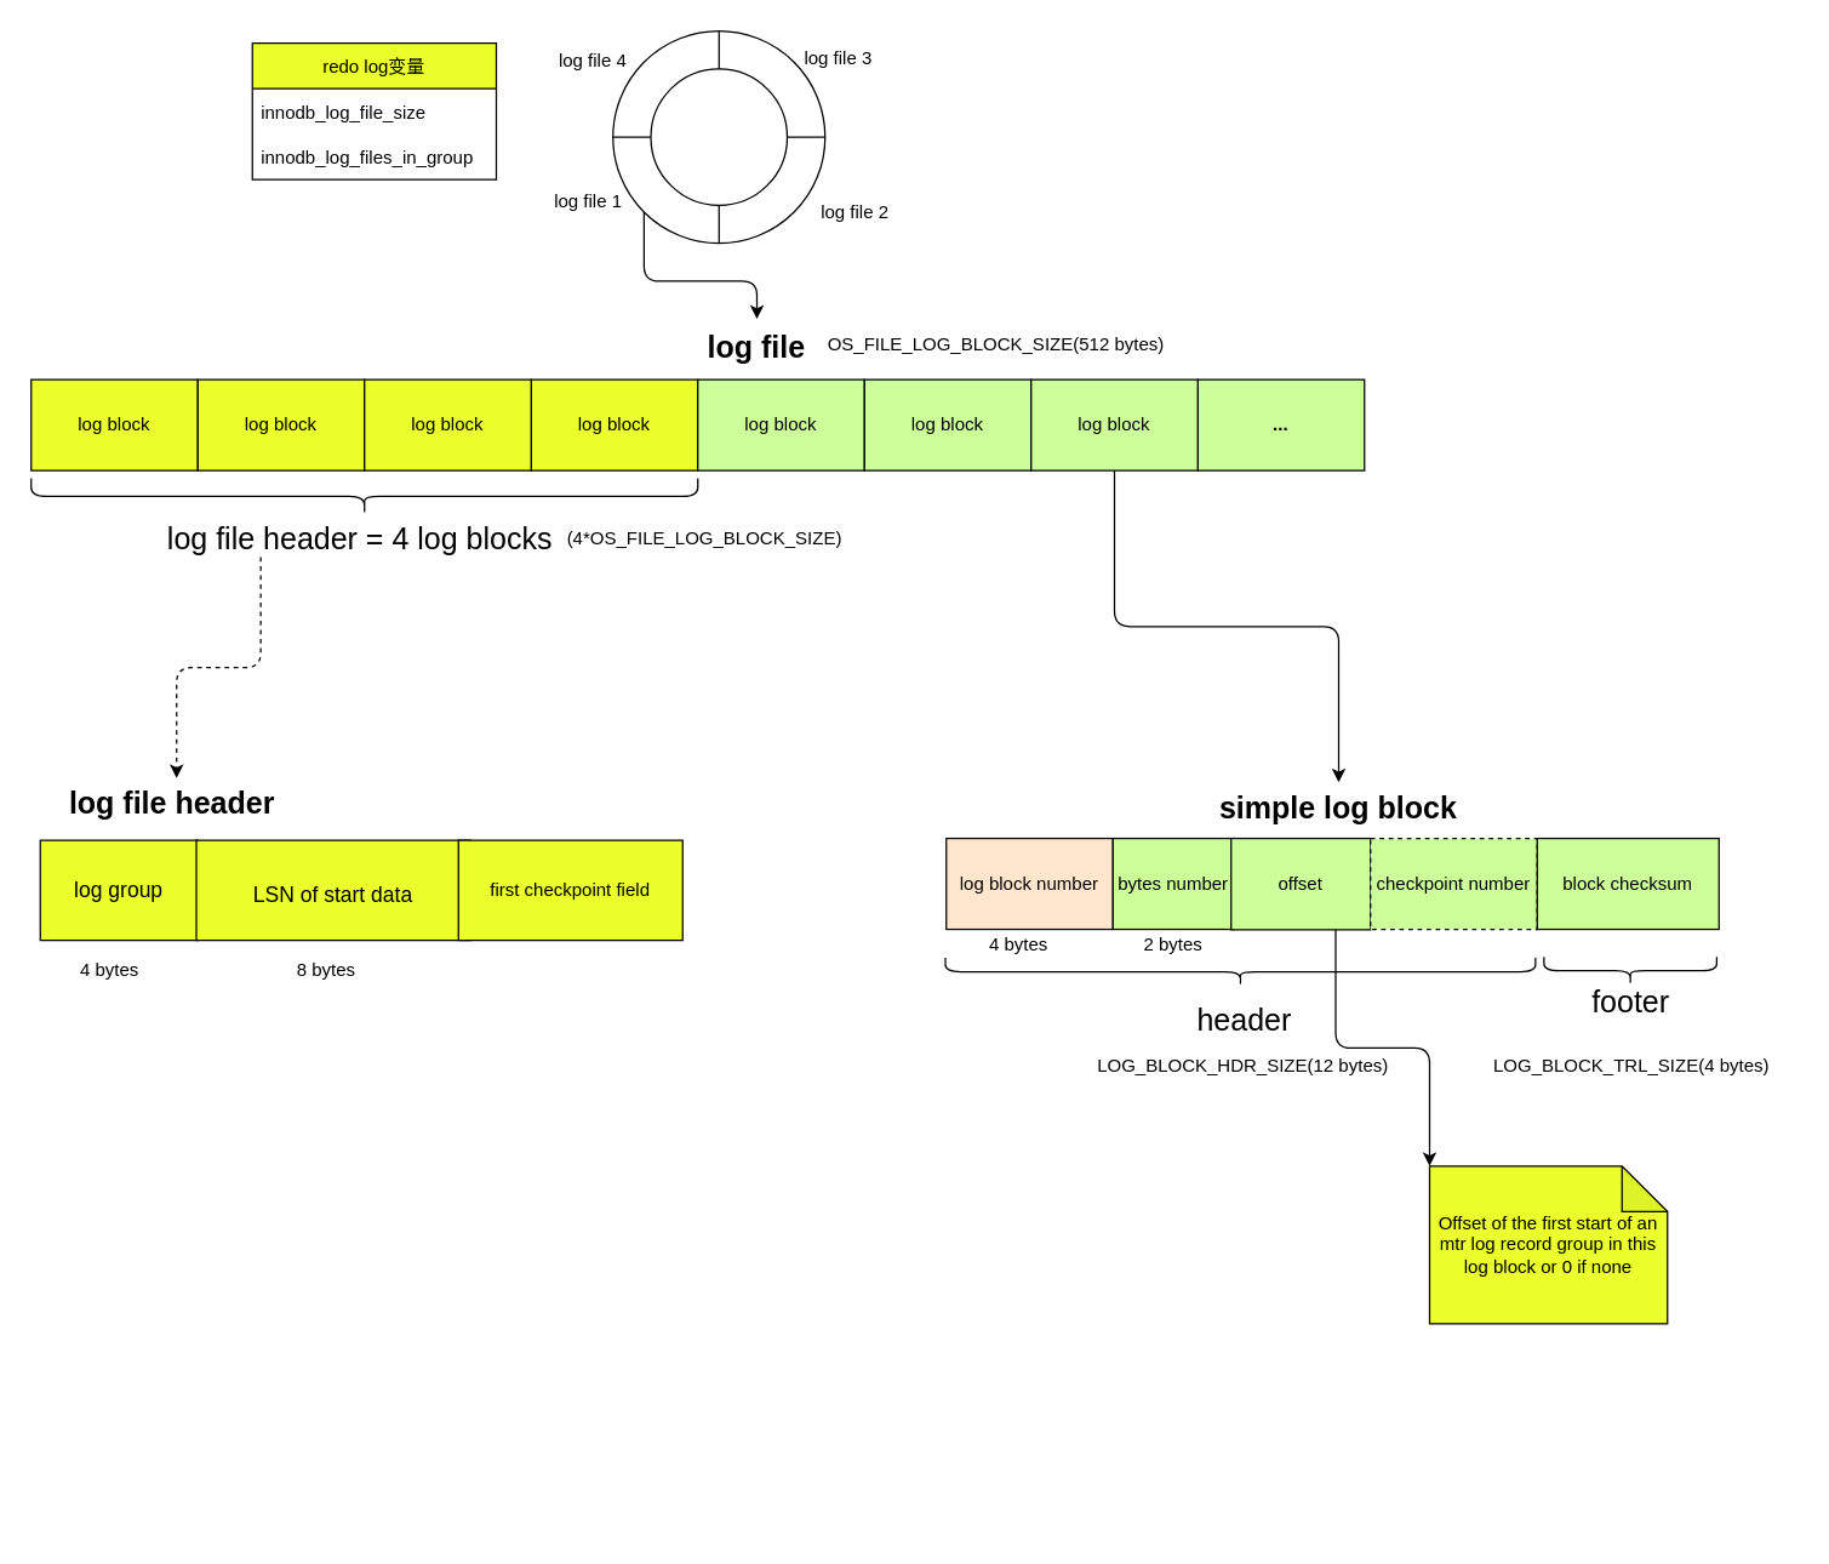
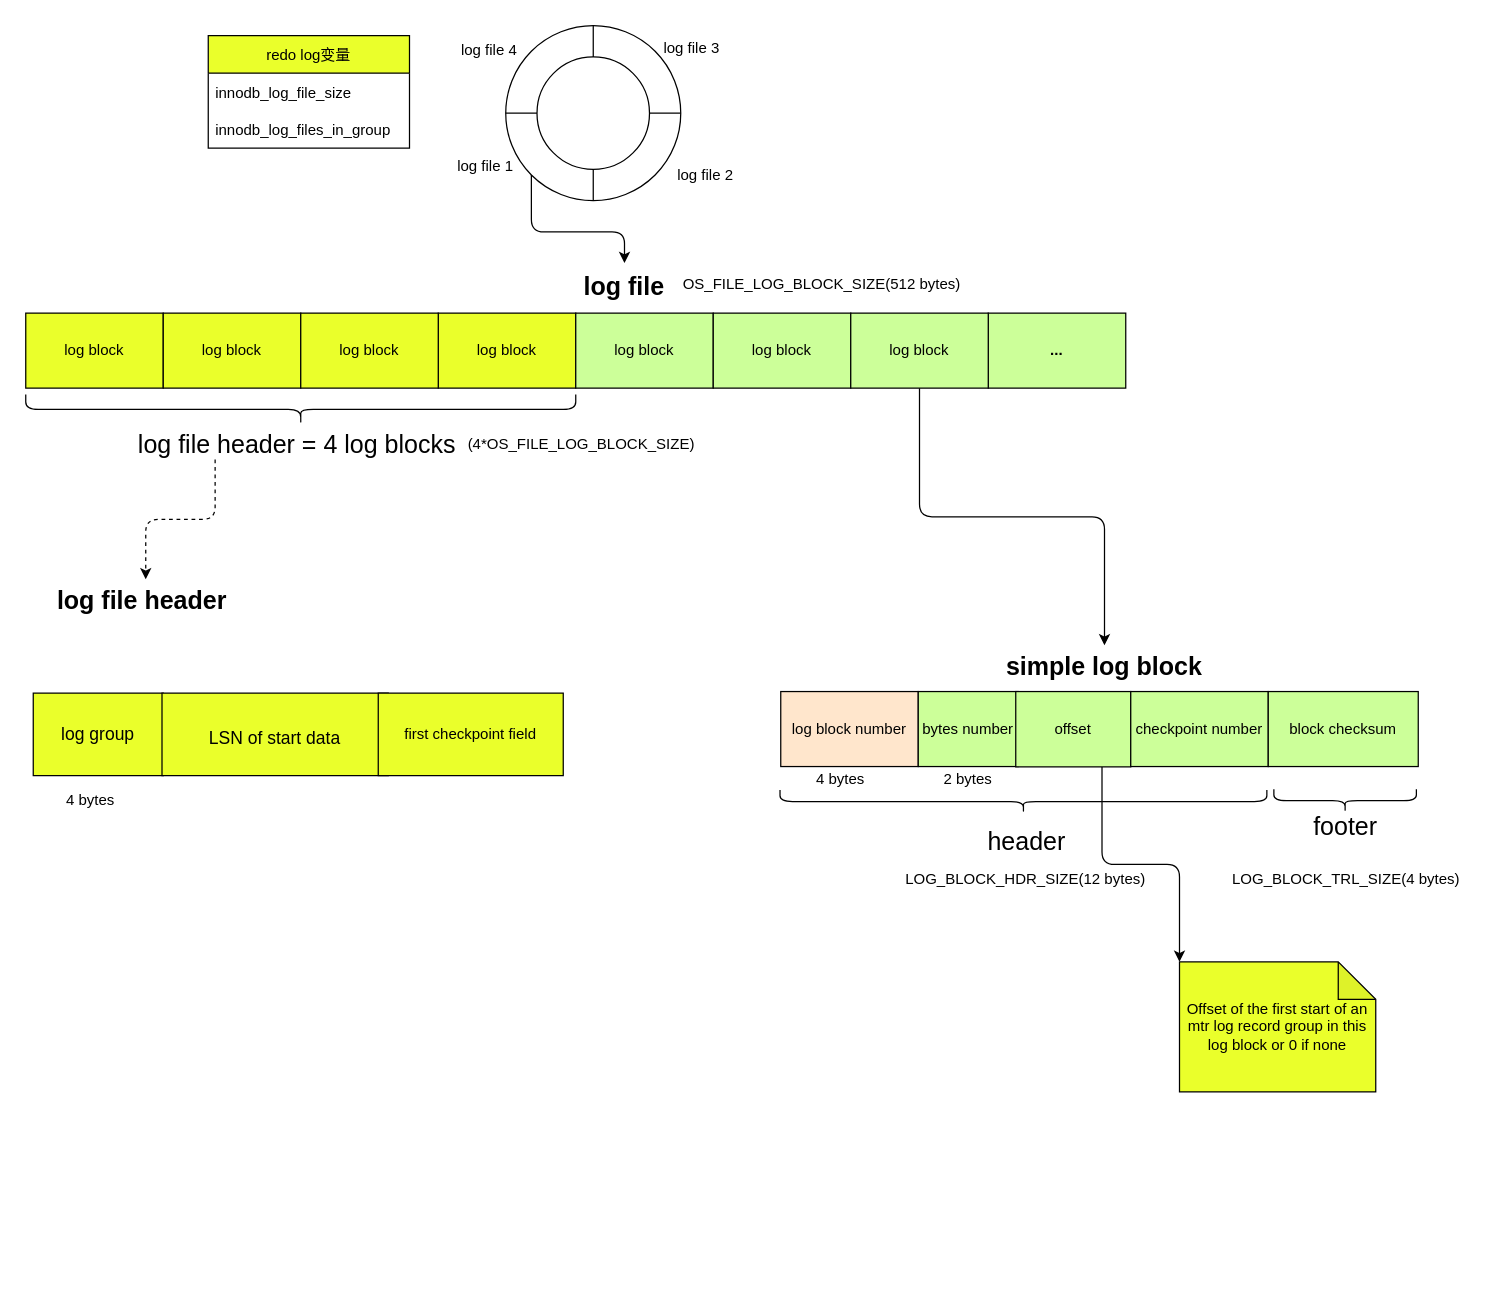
  <mxCell id="0" />
  <mxCell id="1" parent="0" />
  <mxCell id="2" value="" style="group" vertex="1" connectable="0" parent="1"><mxGeometry x="404" y="20" width="140" height="140" as="geometry" /></mxCell>
  <mxCell id="3" value="" style="ellipse;whiteSpace=wrap;html=1;aspect=fixed;" vertex="1" parent="2"><mxGeometry width="140" height="140" as="geometry" /></mxCell>
  <mxCell id="4" style="edgeStyle=orthogonalEdgeStyle;rounded=0;orthogonalLoop=1;jettySize=auto;html=1;exitX=0.5;exitY=0;exitDx=0;exitDy=0;entryX=0.5;entryY=0;entryDx=0;entryDy=0;endArrow=none;endFill=0;" edge="1" parent="2" source="8" target="3"><mxGeometry relative="1" as="geometry" /></mxCell>
  <mxCell id="5" style="edgeStyle=orthogonalEdgeStyle;rounded=0;orthogonalLoop=1;jettySize=auto;html=1;exitX=1;exitY=0.5;exitDx=0;exitDy=0;endArrow=none;endFill=0;" edge="1" parent="2" source="8"><mxGeometry relative="1" as="geometry"><mxPoint x="140" y="70" as="targetPoint" /></mxGeometry></mxCell>
  <mxCell id="6" style="edgeStyle=orthogonalEdgeStyle;rounded=0;orthogonalLoop=1;jettySize=auto;html=1;exitX=0.5;exitY=1;exitDx=0;exitDy=0;entryX=0.5;entryY=1;entryDx=0;entryDy=0;endArrow=none;endFill=0;" edge="1" parent="2" source="8" target="3"><mxGeometry relative="1" as="geometry" /></mxCell>
  <mxCell id="7" style="edgeStyle=orthogonalEdgeStyle;rounded=0;orthogonalLoop=1;jettySize=auto;html=1;exitX=0;exitY=0.5;exitDx=0;exitDy=0;entryX=0;entryY=0.5;entryDx=0;entryDy=0;endArrow=none;endFill=0;" edge="1" parent="2" source="8" target="3"><mxGeometry relative="1" as="geometry" /></mxCell>
  <mxCell id="8" value="" style="ellipse;whiteSpace=wrap;html=1;aspect=fixed;" vertex="1" parent="2"><mxGeometry x="25" y="25" width="90" height="90" as="geometry" /></mxCell>
  <mxCell id="9" value="" style="group;fillColor=#CCFF99;" vertex="1" connectable="0" parent="1"><mxGeometry x="20" y="250" width="880" height="60" as="geometry" /></mxCell>
  <mxCell id="10" value="log block" style="rounded=0;whiteSpace=wrap;html=1;fillColor=#EAFF2B;" vertex="1" parent="9"><mxGeometry width="110" height="60" as="geometry" /></mxCell>
  <mxCell id="11" value="&lt;span&gt;log block&lt;/span&gt;" style="rounded=0;whiteSpace=wrap;html=1;fillColor=#EAFF2B;" vertex="1" parent="9"><mxGeometry x="110" width="110" height="60" as="geometry" /></mxCell>
  <mxCell id="12" value="&lt;span style=&quot;font-weight: 400&quot;&gt;log block&lt;/span&gt;" style="rounded=0;whiteSpace=wrap;html=1;fillColor=#EAFF2B;fontStyle=1" vertex="1" parent="9"><mxGeometry x="330" width="110" height="60" as="geometry" /></mxCell>
  <mxCell id="13" value="&lt;span&gt;log block&lt;/span&gt;" style="rounded=0;whiteSpace=wrap;html=1;fillColor=#EAFF2B;" vertex="1" parent="9"><mxGeometry x="220" width="110" height="60" as="geometry" /></mxCell>
  <mxCell id="14" value="&lt;span&gt;log block&lt;/span&gt;" style="rounded=0;whiteSpace=wrap;html=1;fillColor=#CCFF99;" vertex="1" parent="9"><mxGeometry x="440" width="110" height="60" as="geometry" /></mxCell>
  <mxCell id="15" value="&lt;span&gt;log block&lt;/span&gt;" style="rounded=0;whiteSpace=wrap;html=1;fillColor=#CCFF99;" vertex="1" parent="9"><mxGeometry x="550" width="110" height="60" as="geometry" /></mxCell>
  <mxCell id="16" value="..." style="rounded=0;whiteSpace=wrap;html=1;fillColor=#CCFF99;fontStyle=1" vertex="1" parent="9"><mxGeometry x="770" width="110" height="60" as="geometry" /></mxCell>
  <mxCell id="17" value="&lt;span&gt;log block&lt;/span&gt;" style="rounded=0;whiteSpace=wrap;html=1;fillColor=#CCFF99;" vertex="1" parent="9"><mxGeometry x="660" width="110" height="60" as="geometry" /></mxCell>
  <mxCell id="18" style="edgeStyle=orthogonalEdgeStyle;rounded=1;orthogonalLoop=1;jettySize=auto;html=1;exitX=0;exitY=1;exitDx=0;exitDy=0;entryX=0.5;entryY=0;entryDx=0;entryDy=0;endArrow=classic;endFill=1;" edge="1" parent="1" source="3" target="19"><mxGeometry relative="1" as="geometry" /></mxCell>
  <mxCell id="19" value="log file" style="text;html=1;strokeColor=none;fillColor=none;align=center;verticalAlign=middle;whiteSpace=wrap;rounded=0;fontSize=20;fontStyle=1" vertex="1" parent="1"><mxGeometry x="454" y="210" width="90" height="35" as="geometry" /></mxCell>
  <mxCell id="20" value="log group" style="rounded=0;whiteSpace=wrap;html=1;fontSize=14;fillColor=#EAFF2B;" vertex="1" parent="1"><mxGeometry x="26" y="554" width="104" height="66" as="geometry" /></mxCell>
  <mxCell id="21" value="&lt;font style=&quot;font-size: 14px&quot;&gt;LSN of start data&lt;/font&gt;" style="rounded=0;whiteSpace=wrap;html=1;fontSize=20;fillColor=#EAFF2B;" vertex="1" parent="1"><mxGeometry x="129" y="554" width="181" height="66" as="geometry" /></mxCell>
  <mxCell id="22" value="first checkpoint field" style="rounded=0;whiteSpace=wrap;html=1;fontSize=12;fillColor=#EAFF2B;" vertex="1" parent="1"><mxGeometry x="302" y="554" width="148" height="66" as="geometry" /></mxCell>
- <mxCell id="23" value="log file header&amp;nbsp;" style="text;html=1;strokeColor=none;fillColor=none;align=center;verticalAlign=middle;whiteSpace=wrap;rounded=0;fontSize=20;fontStyle=1" vertex="1" parent="1"><mxGeometry x="26" y="513" width="180" height="32" as="geometry" /></mxCell>
+ <mxCell id="23" value="log file header&amp;nbsp;" style="text;html=1;strokeColor=none;fillColor=none;align=center;verticalAlign=middle;whiteSpace=wrap;rounded=0;fontSize=20;fontStyle=1" vertex="1" parent="1"><mxGeometry x="26" y="463" width="180" height="32" as="geometry" /></mxCell>
  <mxCell id="24" value="&lt;span&gt;log block number&lt;/span&gt;" style="rounded=0;whiteSpace=wrap;html=1;fillColor=#ffe6cc;" vertex="1" parent="1"><mxGeometry x="624" y="552.74" width="110" height="60" as="geometry" /></mxCell>
  <mxCell id="25" value="bytes number" style="rounded=0;whiteSpace=wrap;html=1;fillColor=#CCFF99;" vertex="1" parent="1"><mxGeometry x="734" y="552.74" width="80" height="60" as="geometry" /></mxCell>
  <mxCell id="26" style="edgeStyle=orthogonalEdgeStyle;rounded=1;orthogonalLoop=1;jettySize=auto;html=1;exitX=0.75;exitY=1;exitDx=0;exitDy=0;fontSize=12;endArrow=classic;endFill=1;entryX=0;entryY=0;entryDx=0;entryDy=0;entryPerimeter=0;" edge="1" parent="1" source="27" target="54"><mxGeometry relative="1" as="geometry"><mxPoint x="963.5" y="764" as="targetPoint" /></mxGeometry></mxCell>
  <mxCell id="27" value="&lt;span&gt;offset&lt;/span&gt;" style="rounded=0;whiteSpace=wrap;html=1;fillColor=#CCFF99;" vertex="1" parent="1"><mxGeometry x="812" y="552.74" width="92" height="60.26" as="geometry" /></mxCell>
- <mxCell id="28" value="&lt;span&gt;checkpoint number&lt;/span&gt;" style="rounded=0;whiteSpace=wrap;html=1;fillColor=#CCFF99;dashed=1;" vertex="1" parent="1"><mxGeometry x="904" y="552.74" width="110" height="60" as="geometry" /></mxCell>
+ <mxCell id="28" value="&lt;span&gt;checkpoint number&lt;/span&gt;" style="rounded=0;whiteSpace=wrap;html=1;fillColor=#CCFF99;" vertex="1" parent="1"><mxGeometry x="904" y="552.74" width="110" height="60" as="geometry" /></mxCell>
  <mxCell id="29" value="&lt;span&gt;block checksum&lt;/span&gt;" style="rounded=0;whiteSpace=wrap;html=1;fillColor=#CCFF99;" vertex="1" parent="1"><mxGeometry x="1014" y="552.74" width="120" height="60" as="geometry" /></mxCell>
  <mxCell id="30" value="" style="group" vertex="1" connectable="0" parent="1"><mxGeometry x="20" y="315" width="546" height="54" as="geometry" /></mxCell>
  <mxCell id="31" value="" style="shape=curlyBracket;whiteSpace=wrap;html=1;rounded=1;fontSize=20;fillColor=#EAFF2B;rotation=-90;" vertex="1" parent="30"><mxGeometry x="208" y="-208" width="24" height="440" as="geometry" /></mxCell>
  <mxCell id="32" value="log file header = 4 log blocks&amp;nbsp;" style="text;html=1;strokeColor=none;fillColor=none;align=center;verticalAlign=middle;whiteSpace=wrap;rounded=0;fontSize=20;" vertex="1" parent="30"><mxGeometry x="83" y="26" width="274" height="26" as="geometry" /></mxCell>
  <mxCell id="33" value="(4*OS_FILE_LOG_BLOCK_SIZE)" style="text;whiteSpace=wrap;html=1;fontSize=12;" vertex="1" parent="30"><mxGeometry x="352" y="26" width="194" height="28" as="geometry" /></mxCell>
  <mxCell id="34" value="" style="group" vertex="1" connectable="0" parent="1"><mxGeometry x="62" y="800" width="640" height="210" as="geometry" /></mxCell>
  <mxCell id="35" value="header" style="text;html=1;strokeColor=none;fillColor=none;align=center;verticalAlign=middle;whiteSpace=wrap;rounded=0;fontSize=20;" vertex="1" parent="34"><mxGeometry x="650.023" y="-141.328" width="217.955" height="25.932" as="geometry" /></mxCell>
  <mxCell id="36" value="4 bytes" style="text;html=1;strokeColor=none;fillColor=none;align=center;verticalAlign=middle;whiteSpace=wrap;rounded=0;fontSize=12;" vertex="1" parent="34"><mxGeometry x="580" y="-192" width="60" height="30" as="geometry" /></mxCell>
  <mxCell id="37" value="" style="shape=curlyBracket;whiteSpace=wrap;html=1;rounded=1;fontSize=20;fillColor=#EAFF2B;rotation=-90;" vertex="1" parent="1"><mxGeometry x="1066.35" y="583" width="18.3" height="114" as="geometry" /></mxCell>
  <mxCell id="38" value="footer" style="text;html=1;strokeColor=none;fillColor=none;align=center;verticalAlign=middle;whiteSpace=wrap;rounded=0;fontSize=20;" vertex="1" parent="1"><mxGeometry x="966.523" y="646.742" width="217.955" height="25.932" as="geometry" /></mxCell>
  <mxCell id="39" value="simple log block" style="text;html=1;strokeColor=none;fillColor=none;align=center;verticalAlign=middle;whiteSpace=wrap;rounded=0;fontSize=20;fontStyle=1" vertex="1" parent="1"><mxGeometry x="793" y="515.74" width="180" height="32" as="geometry" /></mxCell>
  <mxCell id="40" style="edgeStyle=orthogonalEdgeStyle;rounded=1;orthogonalLoop=1;jettySize=auto;html=1;exitX=0.5;exitY=1;exitDx=0;exitDy=0;entryX=0.5;entryY=0;entryDx=0;entryDy=0;fontSize=12;endArrow=classic;endFill=1;" edge="1" parent="1" source="17" target="39"><mxGeometry relative="1" as="geometry" /></mxCell>
  <mxCell id="41" value="4 bytes" style="text;html=1;strokeColor=none;fillColor=none;align=center;verticalAlign=middle;whiteSpace=wrap;rounded=0;fontSize=12;" vertex="1" parent="1"><mxGeometry x="42" y="625" width="60" height="30" as="geometry" /></mxCell>
- <mxCell id="42" value="8 bytes" style="text;html=1;strokeColor=none;fillColor=none;align=center;verticalAlign=middle;whiteSpace=wrap;rounded=0;fontSize=12;" vertex="1" parent="1"><mxGeometry x="185" y="625" width="60" height="30" as="geometry" /></mxCell>
  <mxCell id="43" value="" style="shape=curlyBracket;whiteSpace=wrap;html=1;rounded=1;fontSize=20;fillColor=#EAFF2B;rotation=-90;" vertex="1" parent="1"><mxGeometry x="809" y="446" width="18.3" height="389.48" as="geometry" /></mxCell>
  <mxCell id="44" value="2 bytes" style="text;html=1;strokeColor=none;fillColor=none;align=center;verticalAlign=middle;whiteSpace=wrap;rounded=0;fontSize=12;" vertex="1" parent="1"><mxGeometry x="744" y="608" width="60" height="30" as="geometry" /></mxCell>
  <mxCell id="45" value="log file 1" style="text;html=1;strokeColor=none;fillColor=none;align=center;verticalAlign=middle;whiteSpace=wrap;rounded=0;fontSize=12;" vertex="1" parent="1"><mxGeometry x="358" y="118" width="60" height="30" as="geometry" /></mxCell>
  <mxCell id="46" value="log file 2" style="text;html=1;strokeColor=none;fillColor=none;align=center;verticalAlign=middle;whiteSpace=wrap;rounded=0;fontSize=12;" vertex="1" parent="1"><mxGeometry x="534" y="125" width="60" height="30" as="geometry" /></mxCell>
  <mxCell id="47" value="log file 3" style="text;html=1;strokeColor=none;fillColor=none;align=center;verticalAlign=middle;whiteSpace=wrap;rounded=0;fontSize=12;" vertex="1" parent="1"><mxGeometry x="523" y="23" width="60" height="30" as="geometry" /></mxCell>
  <mxCell id="48" value="log file 4" style="text;html=1;strokeColor=none;fillColor=none;align=center;verticalAlign=middle;whiteSpace=wrap;rounded=0;fontSize=12;" vertex="1" parent="1"><mxGeometry x="361" y="25" width="60" height="30" as="geometry" /></mxCell>
  <mxCell id="49" value="redo log变量" style="swimlane;fontStyle=0;childLayout=stackLayout;horizontal=1;startSize=30;horizontalStack=0;resizeParent=1;resizeParentMax=0;resizeLast=0;collapsible=1;marginBottom=0;fontSize=12;fillColor=#EAFF2B;" vertex="1" parent="1"><mxGeometry x="166" y="28" width="161" height="90" as="geometry" /></mxCell>
  <mxCell id="50" value="innodb_log_file_size" style="text;strokeColor=none;fillColor=none;align=left;verticalAlign=middle;spacingLeft=4;spacingRight=4;overflow=hidden;points=[[0,0.5],[1,0.5]];portConstraint=eastwest;rotatable=0;fontSize=12;" vertex="1" parent="49"><mxGeometry y="30" width="161" height="30" as="geometry" /></mxCell>
  <mxCell id="51" value="innodb_log_files_in_group" style="text;strokeColor=none;fillColor=none;align=left;verticalAlign=middle;spacingLeft=4;spacingRight=4;overflow=hidden;points=[[0,0.5],[1,0.5]];portConstraint=eastwest;rotatable=0;fontSize=12;" vertex="1" parent="49"><mxGeometry y="60" width="161" height="30" as="geometry" /></mxCell>
  <mxCell id="52" value="LOG_BLOCK_HDR_SIZE(12 bytes)" style="text;whiteSpace=wrap;html=1;fontSize=12;" vertex="1" parent="1"><mxGeometry x="722" y="689" width="199" height="28" as="geometry" /></mxCell>
  <mxCell id="53" value="LOG_BLOCK_TRL_SIZE(4 bytes)" style="text;html=1;align=center;verticalAlign=middle;resizable=0;points=[];autosize=1;strokeColor=none;fillColor=none;fontSize=12;" vertex="1" parent="1"><mxGeometry x="979.5" y="694" width="192" height="18" as="geometry" /></mxCell>
  <mxCell id="54" value="Offset of the first start of an mtr log record group in this log block or 0 if none" style="shape=note;whiteSpace=wrap;html=1;backgroundOutline=1;darkOpacity=0.05;fontSize=12;fillColor=#EAFF2B;" vertex="1" parent="1"><mxGeometry x="943" y="769" width="157" height="104" as="geometry" /></mxCell>
  <mxCell id="55" value="OS_FILE_LOG_BLOCK_SIZE(512 bytes)" style="text;whiteSpace=wrap;html=1;fontSize=12;" vertex="1" parent="1"><mxGeometry x="544" y="213.25" width="231" height="28.5" as="geometry" /></mxCell>
  <mxCell id="56" style="edgeStyle=orthogonalEdgeStyle;rounded=1;orthogonalLoop=1;jettySize=auto;html=1;exitX=0.25;exitY=1;exitDx=0;exitDy=0;entryX=0.5;entryY=0;entryDx=0;entryDy=0;fontSize=12;endArrow=classic;endFill=1;dashed=1;" edge="1" parent="1" source="32" target="23"><mxGeometry relative="1" as="geometry" /></mxCell>
